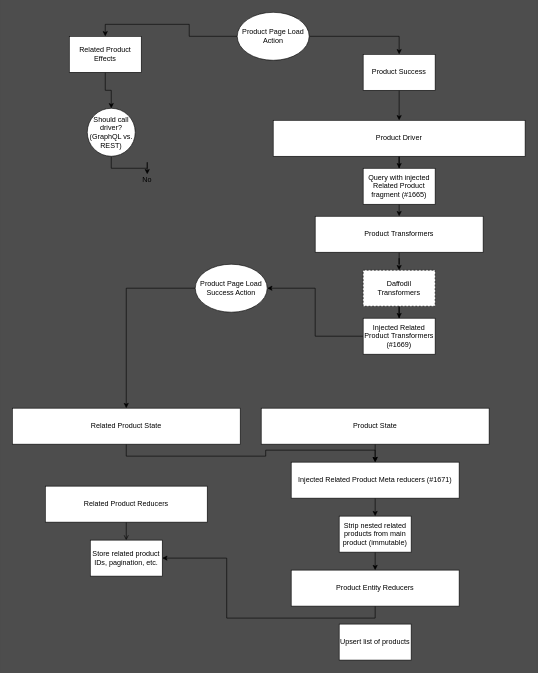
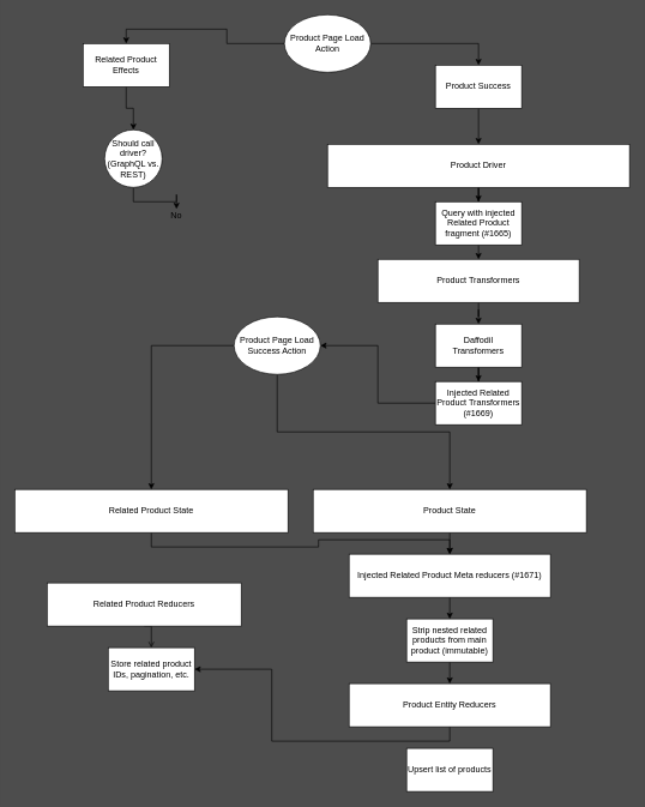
  <mxCell id="0" />
  <mxCell id="1" parent="0" />
  <mxCell id="2" style="edgeStyle=orthogonalEdgeStyle;rounded=0;orthogonalLoop=1;jettySize=auto;html=1;exitX=0.5;exitY=1;exitDx=0;exitDy=0;entryX=0.5;entryY=0;entryDx=0;entryDy=0;" parent="1" source="3" target="5" edge="1"><mxGeometry relative="1" as="geometry" /></mxCell>
  <mxCell id="3" value="Related Product Effects" style="whiteSpace=wrap;html=1;" parent="1" vertex="1"><mxGeometry x="115" y="60" width="120" height="60" as="geometry" /></mxCell>
  <mxCell id="4" style="edgeStyle=orthogonalEdgeStyle;rounded=0;orthogonalLoop=1;jettySize=auto;html=1;exitX=0.5;exitY=1;exitDx=0;exitDy=0;" parent="1" source="5" edge="1"><mxGeometry relative="1" as="geometry"><mxPoint x="245" y="290" as="targetPoint" /></mxGeometry></mxCell>
  <mxCell id="5" value="Should call driver?&lt;br&gt;(GraphQL vs. REST)" style="ellipse;whiteSpace=wrap;html=1;" parent="1" vertex="1"><mxGeometry x="145" y="180" width="80" height="80" as="geometry" /></mxCell>
  <mxCell id="6" style="edgeStyle=orthogonalEdgeStyle;rounded=0;orthogonalLoop=1;jettySize=auto;html=1;exitX=0.5;exitY=1;exitDx=0;exitDy=0;entryX=0.5;entryY=0;entryDx=0;entryDy=0;" parent="1" source="7" target="9" edge="1"><mxGeometry relative="1" as="geometry" /></mxCell>
  <mxCell id="7" value="Product Success" style="whiteSpace=wrap;html=1;" parent="1" vertex="1"><mxGeometry x="605" y="90" width="120" height="60" as="geometry" /></mxCell>
  <mxCell id="8" style="edgeStyle=orthogonalEdgeStyle;rounded=0;orthogonalLoop=1;jettySize=auto;html=1;exitX=0.5;exitY=1;exitDx=0;exitDy=0;" edge="1" parent="1" source="9" target="11"><mxGeometry relative="1" as="geometry" /></mxCell>
  <mxCell id="9" value="Product Driver" style="whiteSpace=wrap;html=1;" parent="1" vertex="1"><mxGeometry x="455" y="200" width="420" height="60" as="geometry" /></mxCell>
  <mxCell id="10" style="edgeStyle=orthogonalEdgeStyle;rounded=0;orthogonalLoop=1;jettySize=auto;html=1;exitX=0.5;exitY=1;exitDx=0;exitDy=0;entryX=0.5;entryY=0;entryDx=0;entryDy=0;" edge="1" parent="1" source="11" target="30"><mxGeometry relative="1" as="geometry" /></mxCell>
  <mxCell id="11" value="Query with injected Related Product fragment (#1665)" style="whiteSpace=wrap;html=1;" parent="1" vertex="1"><mxGeometry x="605" y="280" width="120" height="60" as="geometry" /></mxCell>
  <mxCell id="12" style="edgeStyle=orthogonalEdgeStyle;rounded=0;orthogonalLoop=1;jettySize=auto;html=1;entryX=0.5;entryY=0;entryDx=0;entryDy=0;" edge="1" parent="1" source="13" target="15"><mxGeometry relative="1" as="geometry" /></mxCell>
- <mxCell id="13" value="Daffodil &lt;br&gt;Transformers" style="whiteSpace=wrap;html=1;dashed=1;" parent="1" vertex="1"><mxGeometry x="605" y="450" width="120" height="60" as="geometry" /></mxCell>
+ <mxCell id="13" value="Daffodil &lt;br&gt;Transformers" style="whiteSpace=wrap;html=1;" parent="1" vertex="1"><mxGeometry x="605" y="450" width="120" height="60" as="geometry" /></mxCell>
  <mxCell id="14" style="edgeStyle=orthogonalEdgeStyle;rounded=0;orthogonalLoop=1;jettySize=auto;html=1;exitX=0;exitY=0.5;exitDx=0;exitDy=0;entryX=1;entryY=0.5;entryDx=0;entryDy=0;" edge="1" parent="1" source="15" target="36"><mxGeometry relative="1" as="geometry" /></mxCell>
  <mxCell id="15" value="Injected Related Product Transformers (#1669)" style="whiteSpace=wrap;html=1;" parent="1" vertex="1"><mxGeometry x="605" y="530" width="120" height="60" as="geometry" /></mxCell>
  <mxCell id="16" style="edgeStyle=orthogonalEdgeStyle;rounded=0;orthogonalLoop=1;jettySize=auto;html=1;exitX=0.5;exitY=1;exitDx=0;exitDy=0;entryX=0.5;entryY=0;entryDx=0;entryDy=0;" parent="1" source="17" target="19" edge="1"><mxGeometry relative="1" as="geometry" /></mxCell>
  <mxCell id="17" value="Product State" style="whiteSpace=wrap;html=1;" parent="1" vertex="1"><mxGeometry x="435" y="680" width="380" height="60" as="geometry" /></mxCell>
  <mxCell id="18" style="edgeStyle=orthogonalEdgeStyle;rounded=0;orthogonalLoop=1;jettySize=auto;html=1;exitX=0.5;exitY=1;exitDx=0;exitDy=0;entryX=0.5;entryY=0;entryDx=0;entryDy=0;" parent="1" source="19" target="25" edge="1"><mxGeometry relative="1" as="geometry" /></mxCell>
  <mxCell id="19" value="&lt;font style=&quot;font-size: 12px&quot;&gt;Injected Related Product Meta reducers&lt;/font&gt;&lt;font style=&quot;font-size: 12px&quot;&gt; (&lt;span&gt;#1671)&lt;/span&gt;&lt;br&gt;&lt;/font&gt;" style="whiteSpace=wrap;html=1;" parent="1" vertex="1"><mxGeometry x="485" y="770" width="280" height="60" as="geometry" /></mxCell>
  <mxCell id="20" style="edgeStyle=orthogonalEdgeStyle;rounded=0;orthogonalLoop=1;jettySize=auto;html=1;exitX=0.5;exitY=1;exitDx=0;exitDy=0;" parent="1" source="21" target="26" edge="1"><mxGeometry relative="1" as="geometry" /></mxCell>
  <mxCell id="21" value="Product Entity Reducers" style="whiteSpace=wrap;html=1;" parent="1" vertex="1"><mxGeometry x="485" y="950" width="280" height="60" as="geometry" /></mxCell>
  <mxCell id="22" style="edgeStyle=orthogonalEdgeStyle;rounded=0;orthogonalLoop=1;jettySize=auto;html=1;exitX=0.5;exitY=1;exitDx=0;exitDy=0;entryX=0.5;entryY=0;entryDx=0;entryDy=0;endArrow=open;" parent="1" source="23" target="26" edge="1"><mxGeometry relative="1" as="geometry" /></mxCell>
- <mxCell id="23" value="Related Product Reducers" style="whiteSpace=wrap;html=1;" parent="1" vertex="1"><mxGeometry x="75" y="810" width="270" height="60" as="geometry" /></mxCell>
+ <mxCell id="23" value="Related Product Reducers" style="whiteSpace=wrap;html=1;" parent="1" vertex="1"><mxGeometry x="65" y="810" width="270" height="60" as="geometry" /></mxCell>
  <mxCell id="24" style="edgeStyle=orthogonalEdgeStyle;rounded=0;orthogonalLoop=1;jettySize=auto;html=1;exitX=0.5;exitY=1;exitDx=0;exitDy=0;entryX=0.5;entryY=0;entryDx=0;entryDy=0;" parent="1" source="25" target="21" edge="1"><mxGeometry relative="1" as="geometry" /></mxCell>
  <mxCell id="25" value="Strip nested related products from main product (immutable)" style="whiteSpace=wrap;html=1;" parent="1" vertex="1"><mxGeometry x="565" y="860" width="120" height="60" as="geometry" /></mxCell>
  <mxCell id="26" value="Store related product IDs, pagination, etc." style="whiteSpace=wrap;html=1;" parent="1" vertex="1"><mxGeometry x="150" y="900" width="120" height="60" as="geometry" /></mxCell>
  <mxCell id="27" value="Upsert list of products" style="whiteSpace=wrap;html=1;" parent="1" vertex="1"><mxGeometry x="565" y="1040" width="120" height="60" as="geometry" /></mxCell>
  <mxCell id="28" value="No" style="text;html=1;strokeColor=none;fillColor=none;align=center;verticalAlign=middle;whiteSpace=wrap;rounded=0;" parent="1" vertex="1"><mxGeometry x="225" y="290" width="40" height="20" as="geometry" /></mxCell>
  <mxCell id="29" style="edgeStyle=orthogonalEdgeStyle;rounded=0;orthogonalLoop=1;jettySize=auto;html=1;exitX=0.5;exitY=1;exitDx=0;exitDy=0;" edge="1" parent="1" source="30" target="13"><mxGeometry relative="1" as="geometry" /></mxCell>
  <mxCell id="30" value="&lt;font style=&quot;font-size: 12px&quot;&gt;Product Transformers&lt;br&gt;&lt;/font&gt;" style="whiteSpace=wrap;html=1;" vertex="1" parent="1"><mxGeometry x="525" y="360" width="280" height="60" as="geometry" /></mxCell>
  <mxCell id="31" style="edgeStyle=orthogonalEdgeStyle;rounded=0;orthogonalLoop=1;jettySize=auto;html=1;exitX=1;exitY=0.5;exitDx=0;exitDy=0;entryX=0.5;entryY=0;entryDx=0;entryDy=0;" edge="1" parent="1" source="33" target="7"><mxGeometry relative="1" as="geometry" /></mxCell>
  <mxCell id="32" style="edgeStyle=orthogonalEdgeStyle;rounded=0;orthogonalLoop=1;jettySize=auto;html=1;exitX=0;exitY=0.5;exitDx=0;exitDy=0;entryX=0.5;entryY=0;entryDx=0;entryDy=0;" edge="1" parent="1" source="33" target="3"><mxGeometry relative="1" as="geometry" /></mxCell>
  <mxCell id="33" value="Product Page Load Action" style="ellipse;whiteSpace=wrap;html=1;" vertex="1" parent="1"><mxGeometry x="395" y="20" width="120" height="80" as="geometry" /></mxCell>
+ <mxCell id="34" style="edgeStyle=orthogonalEdgeStyle;rounded=0;orthogonalLoop=1;jettySize=auto;html=1;exitX=0.5;exitY=1;exitDx=0;exitDy=0;entryX=0.5;entryY=0;entryDx=0;entryDy=0;" edge="1" parent="1" source="36" target="17"><mxGeometry relative="1" as="geometry" /></mxCell>
  <mxCell id="35" style="edgeStyle=orthogonalEdgeStyle;rounded=0;orthogonalLoop=1;jettySize=auto;html=1;exitX=0;exitY=0.5;exitDx=0;exitDy=0;" edge="1" parent="1" source="36" target="38"><mxGeometry relative="1" as="geometry" /></mxCell>
  <mxCell id="36" value="&lt;span&gt;Product Page Load Success Action&lt;/span&gt;" style="ellipse;whiteSpace=wrap;html=1;" vertex="1" parent="1"><mxGeometry x="325" y="440" width="120" height="80" as="geometry" /></mxCell>
  <mxCell id="37" style="edgeStyle=orthogonalEdgeStyle;rounded=0;orthogonalLoop=1;jettySize=auto;html=1;exitX=0.5;exitY=1;exitDx=0;exitDy=0;" edge="1" parent="1" source="38" target="19"><mxGeometry relative="1" as="geometry" /></mxCell>
  <mxCell id="38" value="Related Product State" style="whiteSpace=wrap;html=1;" vertex="1" parent="1"><mxGeometry x="20" y="680" width="380" height="60" as="geometry" /></mxCell>
